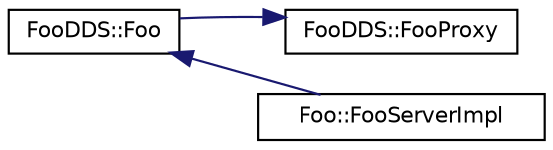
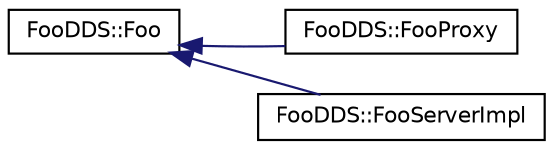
  digraph {
    rankdir=LR
    node [color=black fillcolor=white fontname=Helvetica fontsize=10 shape=record style=filled]
    edge [color=midnightblue dir=back fontname=Helvetica fontsize=10 labelfontname=Helvetica labelfontsize=10 style=solid]
    n1 [height=0.2 label="FooDDS::Foo" width=0.4]
    n2 [height=0.2 label="FooDDS::FooProxy" width=0.4]
-   n3 [height=0.2 label="Foo::FooServerImpl" width=0.4]
-   n2 -> n1
+   n3 [height=0.2 label="FooDDS::FooServerImpl" width=0.4]
+   n1 -> n2
    n1 -> n3
  }
